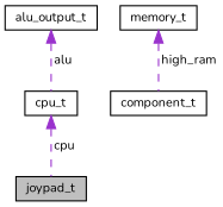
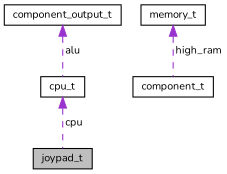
  digraph {
    fontname=Nunito
    node [color=black fillcolor=white fontname=Nunito fontsize=10 shape=record style=filled]
    edge [color=darkorchid3 dir=back fontname=Nunito fontsize=10 labelfontname=Helvetica labelfontsize=10 style=dashed]
    n1 [fillcolor=grey75 fontcolor=black height=0.2 label=joypad_t width=0.4]
    n2 [height=0.2 label=cpu_t width=0.4]
    n3 [height=0.2 label=component_t width=0.4]
    n4 [height=0.2 label=memory_t width=0.4]
-   n5 [height=0.2 label=alu_output_t width=0.4]
+   n5 [height=0.2 label=component_output_t width=0.4]
    n2 -> n1 [label=" cpu"]
    n4 -> n3 [label=" high_ram"]
    n5 -> n2 [label=" alu"]
  }
